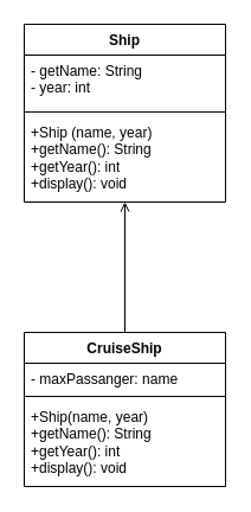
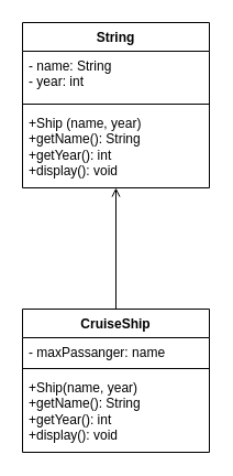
  <mxCell id="0" />
  <mxCell id="1" parent="0" />
- <mxCell id="2" value="Ship" style="swimlane;fontStyle=1;align=center;verticalAlign=top;childLayout=stackLayout;horizontal=1;startSize=26;horizontalStack=0;resizeParent=1;resizeParentMax=0;resizeLast=0;collapsible=1;marginBottom=0;whiteSpace=wrap;html=1;" vertex="1" parent="1"><mxGeometry x="20" y="20" width="170" height="150" as="geometry" /></mxCell>
- <mxCell id="3" value="&lt;div&gt;- getName: String&lt;/div&gt;&lt;div&gt;- year: int&lt;/div&gt;&lt;div&gt;&lt;br&gt;&lt;/div&gt;" style="text;strokeColor=none;fillColor=none;align=left;verticalAlign=top;spacingLeft=4;spacingRight=4;overflow=hidden;rotatable=0;points=[[0,0.5],[1,0.5]];portConstraint=eastwest;whiteSpace=wrap;html=1;" vertex="1" parent="2"><mxGeometry y="26" width="170" height="44" as="geometry" /></mxCell>
+ <mxCell id="2" value="String" style="swimlane;fontStyle=1;align=center;verticalAlign=top;childLayout=stackLayout;horizontal=1;startSize=26;horizontalStack=0;resizeParent=1;resizeParentMax=0;resizeLast=0;collapsible=1;marginBottom=0;whiteSpace=wrap;html=1;" vertex="1" parent="1"><mxGeometry x="20" y="20" width="170" height="150" as="geometry" /></mxCell>
+ <mxCell id="3" value="&lt;div&gt;- name: String&lt;/div&gt;&lt;div&gt;- year: int&lt;/div&gt;&lt;div&gt;&lt;br&gt;&lt;/div&gt;" style="text;strokeColor=none;fillColor=none;align=left;verticalAlign=top;spacingLeft=4;spacingRight=4;overflow=hidden;rotatable=0;points=[[0,0.5],[1,0.5]];portConstraint=eastwest;whiteSpace=wrap;html=1;" vertex="1" parent="2"><mxGeometry y="26" width="170" height="44" as="geometry" /></mxCell>
  <mxCell id="4" value="" style="line;strokeWidth=1;fillColor=none;align=left;verticalAlign=middle;spacingTop=-1;spacingLeft=3;spacingRight=3;rotatable=0;labelPosition=right;points=[];portConstraint=eastwest;strokeColor=inherit;" vertex="1" parent="2"><mxGeometry y="70" width="170" height="8" as="geometry" /></mxCell>
  <mxCell id="5" value="&lt;div&gt;+Ship (name, year)&lt;/div&gt;&lt;div&gt;+getName(): String&lt;/div&gt;&lt;div&gt;+getYear(): int&lt;/div&gt;&lt;div&gt;+display(): void&lt;/div&gt;&lt;div&gt;&lt;br&gt;&lt;/div&gt;" style="text;strokeColor=none;fillColor=none;align=left;verticalAlign=top;spacingLeft=4;spacingRight=4;overflow=hidden;rotatable=0;points=[[0,0.5],[1,0.5]];portConstraint=eastwest;whiteSpace=wrap;html=1;" vertex="1" parent="2"><mxGeometry y="78" width="170" height="72" as="geometry" /></mxCell>
  <mxCell id="6" style="edgeStyle=orthogonalEdgeStyle;rounded=0;orthogonalLoop=1;jettySize=auto;html=1;entryX=0.5;entryY=1;entryDx=0;entryDy=0;endArrow=open;endFill=0;" edge="1" parent="1" source="7" target="2"><mxGeometry relative="1" as="geometry" /></mxCell>
  <mxCell id="7" value="CruiseShip" style="swimlane;fontStyle=1;align=center;verticalAlign=top;childLayout=stackLayout;horizontal=1;startSize=26;horizontalStack=0;resizeParent=1;resizeParentMax=0;resizeLast=0;collapsible=1;marginBottom=0;whiteSpace=wrap;html=1;" vertex="1" parent="1"><mxGeometry x="20" y="280" width="170" height="130" as="geometry" /></mxCell>
  <mxCell id="8" value="- maxPassanger: name" style="text;strokeColor=none;fillColor=none;align=left;verticalAlign=top;spacingLeft=4;spacingRight=4;overflow=hidden;rotatable=0;points=[[0,0.5],[1,0.5]];portConstraint=eastwest;whiteSpace=wrap;html=1;" vertex="1" parent="7"><mxGeometry y="26" width="170" height="24" as="geometry" /></mxCell>
  <mxCell id="9" value="" style="line;strokeWidth=1;fillColor=none;align=left;verticalAlign=middle;spacingTop=-1;spacingLeft=3;spacingRight=3;rotatable=0;labelPosition=right;points=[];portConstraint=eastwest;strokeColor=inherit;" vertex="1" parent="7"><mxGeometry y="50" width="170" height="8" as="geometry" /></mxCell>
  <mxCell id="10" value="&lt;div&gt;+Ship(name, year)&lt;/div&gt;&lt;div&gt;+getName(): String&lt;/div&gt;&lt;div&gt;+getYear(): int&lt;/div&gt;&lt;div&gt;+display(): void&lt;/div&gt;" style="text;strokeColor=none;fillColor=none;align=left;verticalAlign=top;spacingLeft=4;spacingRight=4;overflow=hidden;rotatable=0;points=[[0,0.5],[1,0.5]];portConstraint=eastwest;whiteSpace=wrap;html=1;" vertex="1" parent="7"><mxGeometry y="58" width="170" height="72" as="geometry" /></mxCell>
